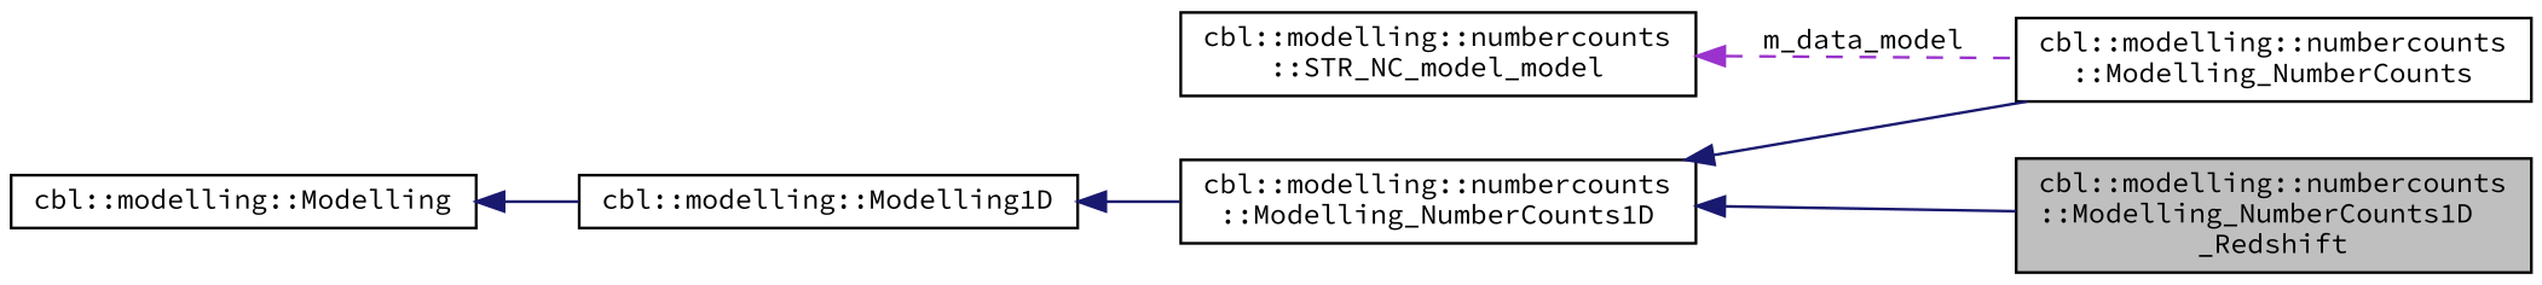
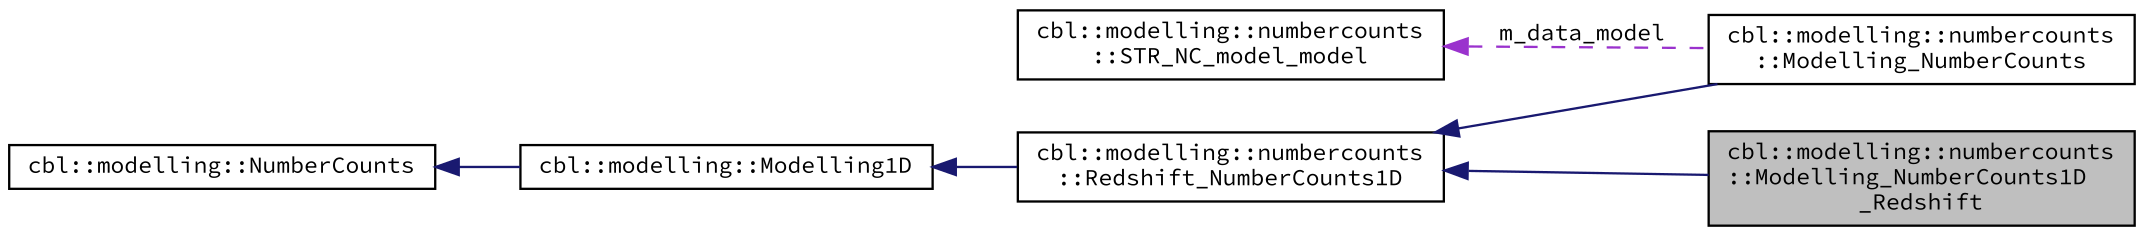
  digraph {
    fontname="Source Code Pro"
    rankdir=LR
    node [color=black fillcolor=white fontname="Source Code Pro" fontsize=10 shape=record style=filled]
    edge [color=midnightblue dir=back fontname="Source Code Pro" fontsize=10 labelfontname=Helvetica labelfontsize=10 style=solid]
    n1 [fillcolor=grey75 fontcolor=black height=0.2 label="cbl::modelling::numbercounts\l::Modelling_NumberCounts1D\l_Redshift" width=0.4]
-   n2 [height=0.2 label="cbl::modelling::numbercounts\l::Modelling_NumberCounts1D" width=0.4]
+   n2 [height=0.2 label="cbl::modelling::numbercounts\l::Redshift_NumberCounts1D" width=0.4]
    n3 [height=0.2 label="cbl::modelling::numbercounts\l::Modelling_NumberCounts" width=0.4]
    n4 [height=0.2 label="cbl::modelling::Modelling1D" width=0.4]
-   n5 [height=0.2 label="cbl::modelling::Modelling" width=0.4]
+   n5 [height=0.2 label="cbl::modelling::NumberCounts" width=0.4]
    n6 [height=0.2 label="cbl::modelling::numbercounts\l::STR_NC_model_model" width=0.4]
    n2 -> n1
    n2 -> n3
    n4 -> n2
    n5 -> n4
    n6 -> n3 [color=darkorchid3 label=" m_data_model" style=dashed]
  }
